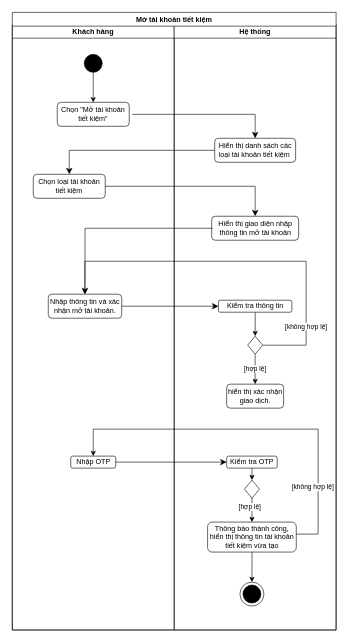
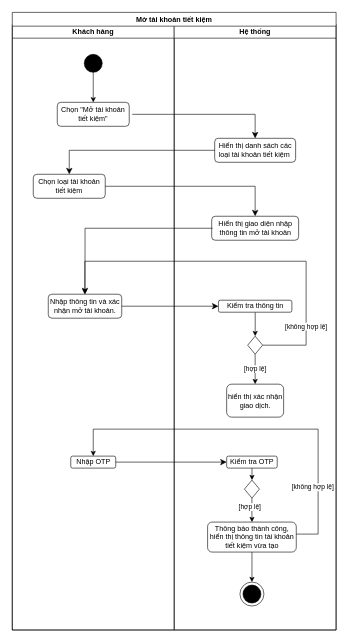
  <mxCell id="0" />
  <mxCell id="1" parent="0" />
  <mxCell id="2" value="" style="edgeStyle=orthogonalEdgeStyle;rounded=0;orthogonalLoop=1;jettySize=auto;html=1;exitX=0.5;exitY=1;exitDx=0;exitDy=0;" parent="1" source="3" target="5" edge="1"><mxGeometry relative="1" as="geometry"><mxPoint x="205" y="130" as="sourcePoint" /></mxGeometry></mxCell>
  <mxCell id="3" value="" style="ellipse;fillColor=strokeColor;html=1;" parent="1" vertex="1"><mxGeometry x="140" y="90" width="30" height="30" as="geometry" /></mxCell>
  <mxCell id="4" value="Khách hàng" style="swimlane;whiteSpace=wrap;html=1;" parent="1" vertex="1"><mxGeometry x="20" y="40" width="270" height="1010" as="geometry" /></mxCell>
  <mxCell id="5" value="Chọn &quot;Mở tài khoản tiết kiệm&quot;" style="rounded=1;whiteSpace=wrap;html=1;fontSize=12;glass=0;strokeWidth=1;shadow=0;" parent="4" vertex="1"><mxGeometry x="75" y="130" width="120" height="40" as="geometry" /></mxCell>
  <mxCell id="6" value="Chọn loại tài khoản tiết kiệm" style="rounded=1;whiteSpace=wrap;html=1;fontSize=12;glass=0;strokeWidth=1;shadow=0;" parent="4" vertex="1"><mxGeometry x="35" y="250" width="120" height="40" as="geometry" /></mxCell>
  <mxCell id="7" value="Nhập OTP" style="rounded=1;whiteSpace=wrap;html=1;fontSize=12;glass=0;strokeWidth=1;shadow=0;" parent="4" vertex="1"><mxGeometry x="97.5" y="720" width="75" height="20" as="geometry" /></mxCell>
  <mxCell id="8" value="[không hợp lệ]" style="edgeStyle=orthogonalEdgeStyle;rounded=0;orthogonalLoop=1;jettySize=auto;html=1;" parent="4" edge="1" target="35"><mxGeometry x="-0.676" relative="1" as="geometry"><mxPoint x="417.54" y="535" as="sourcePoint" /><mxPoint x="140.04" y="395" as="targetPoint" /><Array as="points"><mxPoint x="490" y="535" /><mxPoint x="490" y="395" /><mxPoint x="121" y="395" /></Array><mxPoint as="offset" /></mxGeometry></mxCell>
  <mxCell id="9" value="Hệ thống" style="swimlane;whiteSpace=wrap;html=1;" parent="1" vertex="1"><mxGeometry x="290" y="40" width="270" height="1010" as="geometry" /></mxCell>
  <mxCell id="10" value="Hiển thị danh sách các loại tài khoản tiết kiệm&amp;nbsp;" style="rounded=1;whiteSpace=wrap;html=1;fontSize=12;glass=0;strokeWidth=1;shadow=0;" parent="9" vertex="1"><mxGeometry x="67.5" y="190" width="135" height="40" as="geometry" /></mxCell>
  <mxCell id="11" value="Hiển thị giao diện nhập thông tin mở tài khoản" style="rounded=1;whiteSpace=wrap;html=1;fontSize=12;glass=0;strokeWidth=1;shadow=0;" parent="9" vertex="1"><mxGeometry x="62.5" y="320" width="145" height="40" as="geometry" /></mxCell>
  <mxCell id="12" value="" style="ellipse;whiteSpace=wrap;html=1;aspect=fixed;" parent="9" vertex="1"><mxGeometry x="109.63" y="930" width="40" height="40" as="geometry" /></mxCell>
  <mxCell id="13" value="" style="ellipse;fillColor=strokeColor;html=1;" parent="9" vertex="1"><mxGeometry x="114.63" y="935" width="30" height="30" as="geometry" /></mxCell>
  <mxCell id="14" value="" style="edgeStyle=segmentEdgeStyle;endArrow=classic;html=1;curved=0;rounded=0;endSize=8;startSize=8;exitX=0;exitY=0.5;exitDx=0;exitDy=0;entryX=0.5;entryY=0;entryDx=0;entryDy=0;" parent="9" target="35" edge="1"><mxGeometry width="50" height="50" relative="1" as="geometry"><mxPoint x="64" y="340" as="sourcePoint" /><mxPoint x="-142.5" y="380" as="targetPoint" /></mxGeometry></mxCell>
- <mxCell id="15" value="hiển thị xác nhận giao dịch." style="rounded=1;whiteSpace=wrap;html=1;fontSize=12;glass=0;strokeWidth=1;shadow=0;" parent="9" vertex="1"><mxGeometry x="87.5" y="600" width="95" height="40" as="geometry" /></mxCell>
+ <mxCell id="15" value="hiển thị xác nhận giao dịch." style="rounded=1;whiteSpace=wrap;html=1;fontSize=12;glass=0;strokeWidth=1;shadow=0;" parent="9" vertex="1"><mxGeometry x="87.5" y="600" width="95" height="55" as="geometry" /></mxCell>
  <mxCell id="16" value="[hợp lệ]" style="edgeStyle=orthogonalEdgeStyle;rounded=0;orthogonalLoop=1;jettySize=auto;html=1;entryX=0.5;entryY=0;entryDx=0;entryDy=0;" parent="9" source="17" target="15" edge="1"><mxGeometry relative="1" as="geometry"><mxPoint x="67.522" y="590" as="targetPoint" /></mxGeometry></mxCell>
  <mxCell id="17" value="" style="rhombus;whiteSpace=wrap;html=1;" parent="9" vertex="1"><mxGeometry x="122.5" y="520" width="25" height="30" as="geometry" /></mxCell>
  <mxCell id="18" value="" style="edgeStyle=orthogonalEdgeStyle;rounded=0;orthogonalLoop=1;jettySize=auto;html=1;" parent="9" source="19" target="17" edge="1"><mxGeometry relative="1" as="geometry" /></mxCell>
  <mxCell id="19" value="Kiểm tra thông tin" style="rounded=1;whiteSpace=wrap;html=1;" parent="9" vertex="1"><mxGeometry x="73.75" y="460" width="122.5" height="20" as="geometry" /></mxCell>
  <mxCell id="20" value="" style="edgeStyle=orthogonalEdgeStyle;rounded=0;orthogonalLoop=1;jettySize=auto;html=1;entryX=0.5;entryY=0;entryDx=0;entryDy=0;" parent="9" source="21" target="24" edge="1"><mxGeometry relative="1" as="geometry"><mxPoint x="130" y="750" as="targetPoint" /></mxGeometry></mxCell>
  <mxCell id="21" value="Kiểm tra OTP" style="rounded=1;whiteSpace=wrap;html=1;" parent="9" vertex="1"><mxGeometry x="87.5" y="720" width="84.25" height="20" as="geometry" /></mxCell>
  <mxCell id="22" value="" style="edgeStyle=orthogonalEdgeStyle;rounded=0;orthogonalLoop=1;jettySize=auto;html=1;" parent="9" source="24" target="25" edge="1"><mxGeometry relative="1" as="geometry" /></mxCell>
  <mxCell id="23" value="[hợp lệ]" style="edgeLabel;html=1;align=center;verticalAlign=middle;resizable=0;points=[];" parent="22" vertex="1" connectable="0"><mxGeometry x="-0.242" y="-4" relative="1" as="geometry"><mxPoint as="offset" /></mxGeometry></mxCell>
  <mxCell id="24" value="" style="rhombus;whiteSpace=wrap;html=1;" parent="9" vertex="1"><mxGeometry x="117.13" y="760" width="25" height="30" as="geometry" /></mxCell>
  <mxCell id="25" value="Thông báo thành công, hiển thị thông tin tài khoản tiết kiệm vừa tạo" style="rounded=1;whiteSpace=wrap;html=1;fontSize=12;glass=0;strokeWidth=1;shadow=0;" parent="9" vertex="1"><mxGeometry x="55.69" y="830" width="147.87" height="50" as="geometry" /></mxCell>
  <mxCell id="26" style="edgeStyle=orthogonalEdgeStyle;rounded=0;orthogonalLoop=1;jettySize=auto;html=1;entryX=0.5;entryY=0;entryDx=0;entryDy=0;" parent="9" source="25" target="12" edge="1"><mxGeometry relative="1" as="geometry" /></mxCell>
  <mxCell id="27" value="" style="edgeStyle=segmentEdgeStyle;endArrow=classic;html=1;curved=0;rounded=0;endSize=8;startSize=8;entryX=0.5;entryY=0;entryDx=0;entryDy=0;" parent="1" target="10" edge="1"><mxGeometry width="50" height="50" relative="1" as="geometry"><mxPoint x="220" y="190" as="sourcePoint" /><mxPoint x="320" y="240" as="targetPoint" /></mxGeometry></mxCell>
  <mxCell id="28" value="" style="edgeStyle=segmentEdgeStyle;endArrow=classic;html=1;curved=0;rounded=0;endSize=8;startSize=8;exitX=0;exitY=0.5;exitDx=0;exitDy=0;entryX=0.5;entryY=0;entryDx=0;entryDy=0;" parent="1" source="10" target="6" edge="1"><mxGeometry width="50" height="50" relative="1" as="geometry"><mxPoint x="270" y="290" as="sourcePoint" /><mxPoint x="320" y="240" as="targetPoint" /></mxGeometry></mxCell>
  <mxCell id="29" value="" style="edgeStyle=segmentEdgeStyle;endArrow=classic;html=1;curved=0;rounded=0;endSize=8;startSize=8;exitX=1;exitY=0.5;exitDx=0;exitDy=0;entryX=0.5;entryY=0;entryDx=0;entryDy=0;" parent="1" source="6" target="11" edge="1"><mxGeometry width="50" height="50" relative="1" as="geometry"><mxPoint x="270" y="290" as="sourcePoint" /><mxPoint x="320" y="240" as="targetPoint" /></mxGeometry></mxCell>
  <mxCell id="30" value="" style="edgeStyle=segmentEdgeStyle;endArrow=classic;html=1;curved=0;rounded=0;endSize=8;startSize=8;" parent="1" source="35" target="19" edge="1"><mxGeometry width="50" height="50" relative="1" as="geometry"><mxPoint x="225" y="320" as="sourcePoint" /><mxPoint x="425" y="490" as="targetPoint" /></mxGeometry></mxCell>
  <mxCell id="31" value="" style="edgeStyle=segmentEdgeStyle;endArrow=classic;html=1;curved=0;rounded=0;endSize=8;startSize=8;" parent="1" source="7" target="21" edge="1"><mxGeometry width="50" height="50" relative="1" as="geometry"><mxPoint x="190" y="710" as="sourcePoint" /><mxPoint x="397" y="740" as="targetPoint" /></mxGeometry></mxCell>
  <mxCell id="32" style="edgeStyle=orthogonalEdgeStyle;rounded=0;orthogonalLoop=1;jettySize=auto;html=1;" parent="1" source="25" target="7" edge="1"><mxGeometry relative="1" as="geometry"><Array as="points"><mxPoint x="530" y="890" /><mxPoint x="530" y="715" /><mxPoint x="155" y="715" /></Array><mxPoint x="150" y="715" as="targetPoint" /></mxGeometry></mxCell>
  <mxCell id="33" value="[không hợp lệ]" style="edgeLabel;html=1;align=center;verticalAlign=middle;resizable=0;points=[];" parent="32" vertex="1" connectable="0"><mxGeometry x="-0.635" y="3" relative="1" as="geometry"><mxPoint x="-7" as="offset" /></mxGeometry></mxCell>
  <mxCell id="34" value="Mở tài khoản tiết kiệm" style="swimlane;whiteSpace=wrap;html=1;" parent="1" vertex="1"><mxGeometry x="20" y="20" width="540" height="1030" as="geometry" /></mxCell>
  <mxCell id="35" value="Nhập thông tin và xác nhận mở tài khoản." style="rounded=1;whiteSpace=wrap;html=1;fontSize=12;glass=0;strokeWidth=1;shadow=0;" parent="34" vertex="1"><mxGeometry x="60" y="470" width="122.5" height="40" as="geometry" /></mxCell>
